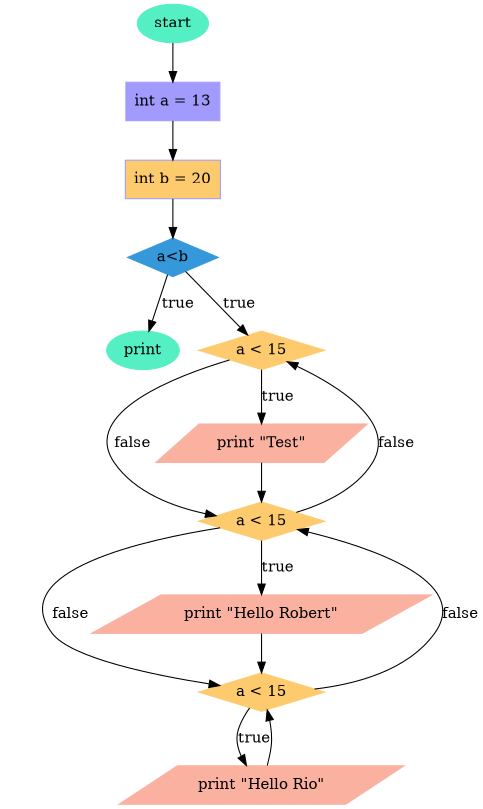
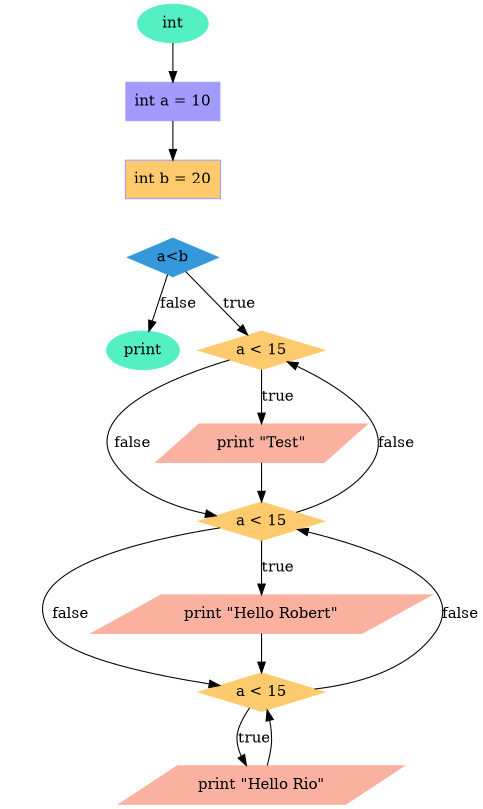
  strict digraph {
    node [color="#fdcb6e" shape=diamond style=filled rankdir=LR]
-   n1 [color="#a29bfe" label="int a = 13" shape=rectangle rankdir=""]
+   n1 [color="#a29bfe" label="int a = 10" shape=rectangle rankdir=""]
    n2 [color="#a29bfe" fillcolor="#fdcb6e" label="int b = 20" shape=rectangle]
    n3 [color="#3498db" label="a<b"]
-   start [color="#55efc4" shape=oval]
+   start [color="#55efc4" shape=oval label=int]
    n5 [color="#55efc4" label=print shape=oval]
    n6 [label="a < 15"]
    n7 [label="a < 15"]
    n8 [color="#fab1a0" label="print \"Test\"" shape=parallelogram]
    n9 [label="a < 15"]
    n10 [color="#fab1a0" label="print \"Hello Robert\"" shape=parallelogram]
    n11 [color="#fab1a0" label="print \"Hello Rio\"" shape=parallelogram]
    n1 -> n2
-   n2 -> n3
-   n3 -> n5 [label=true]
+   n3 -> n5 [label=false]
    n3 -> n6 [label=true]
    start -> n1
    n6 -> n7 [label=false]
    n6 -> n8 [label=true]
    n7 -> n6 [label=false]
    n7 -> n9 [label=false]
    n7 -> n10 [label=true]
    n8 -> n7
    n9 -> n7 [label=false]
    n9 -> n11 [label=true]
    n10 -> n9
    n11 -> n9
  }
